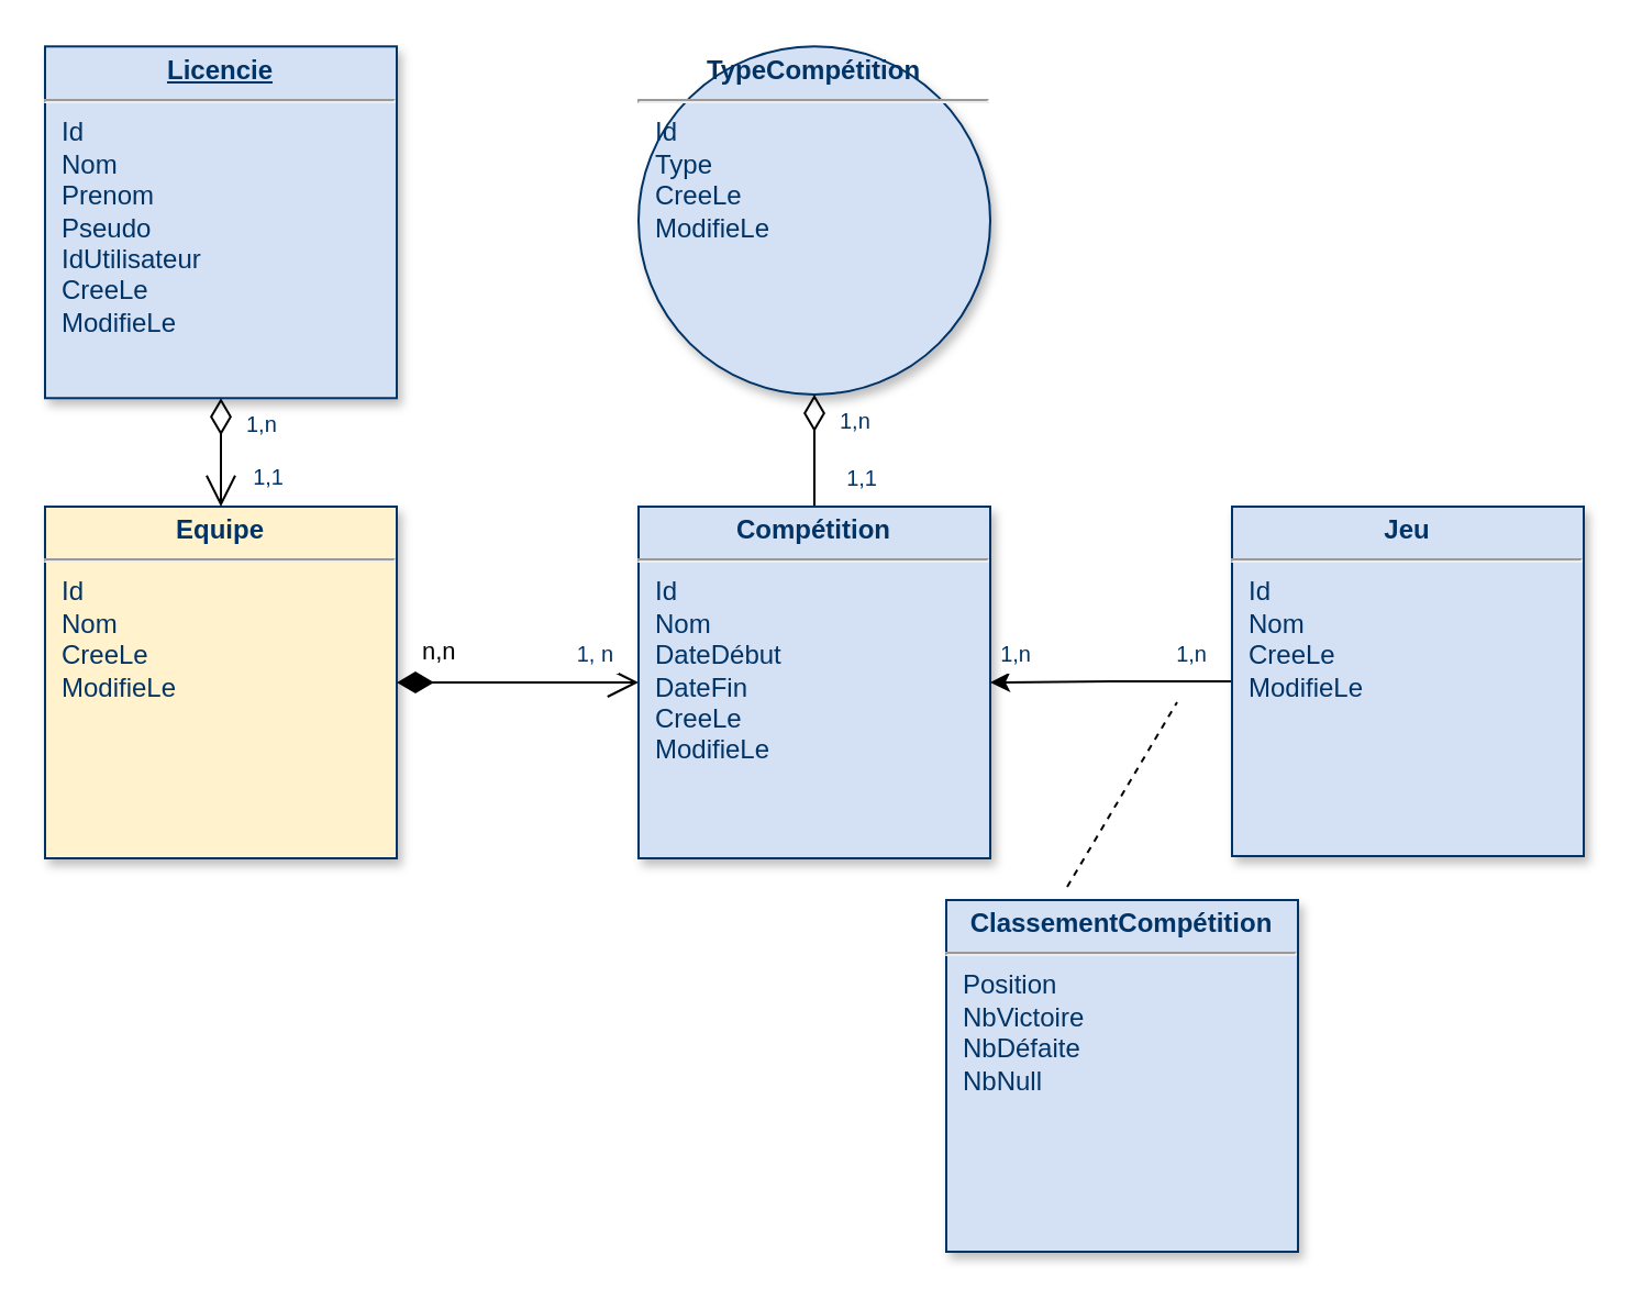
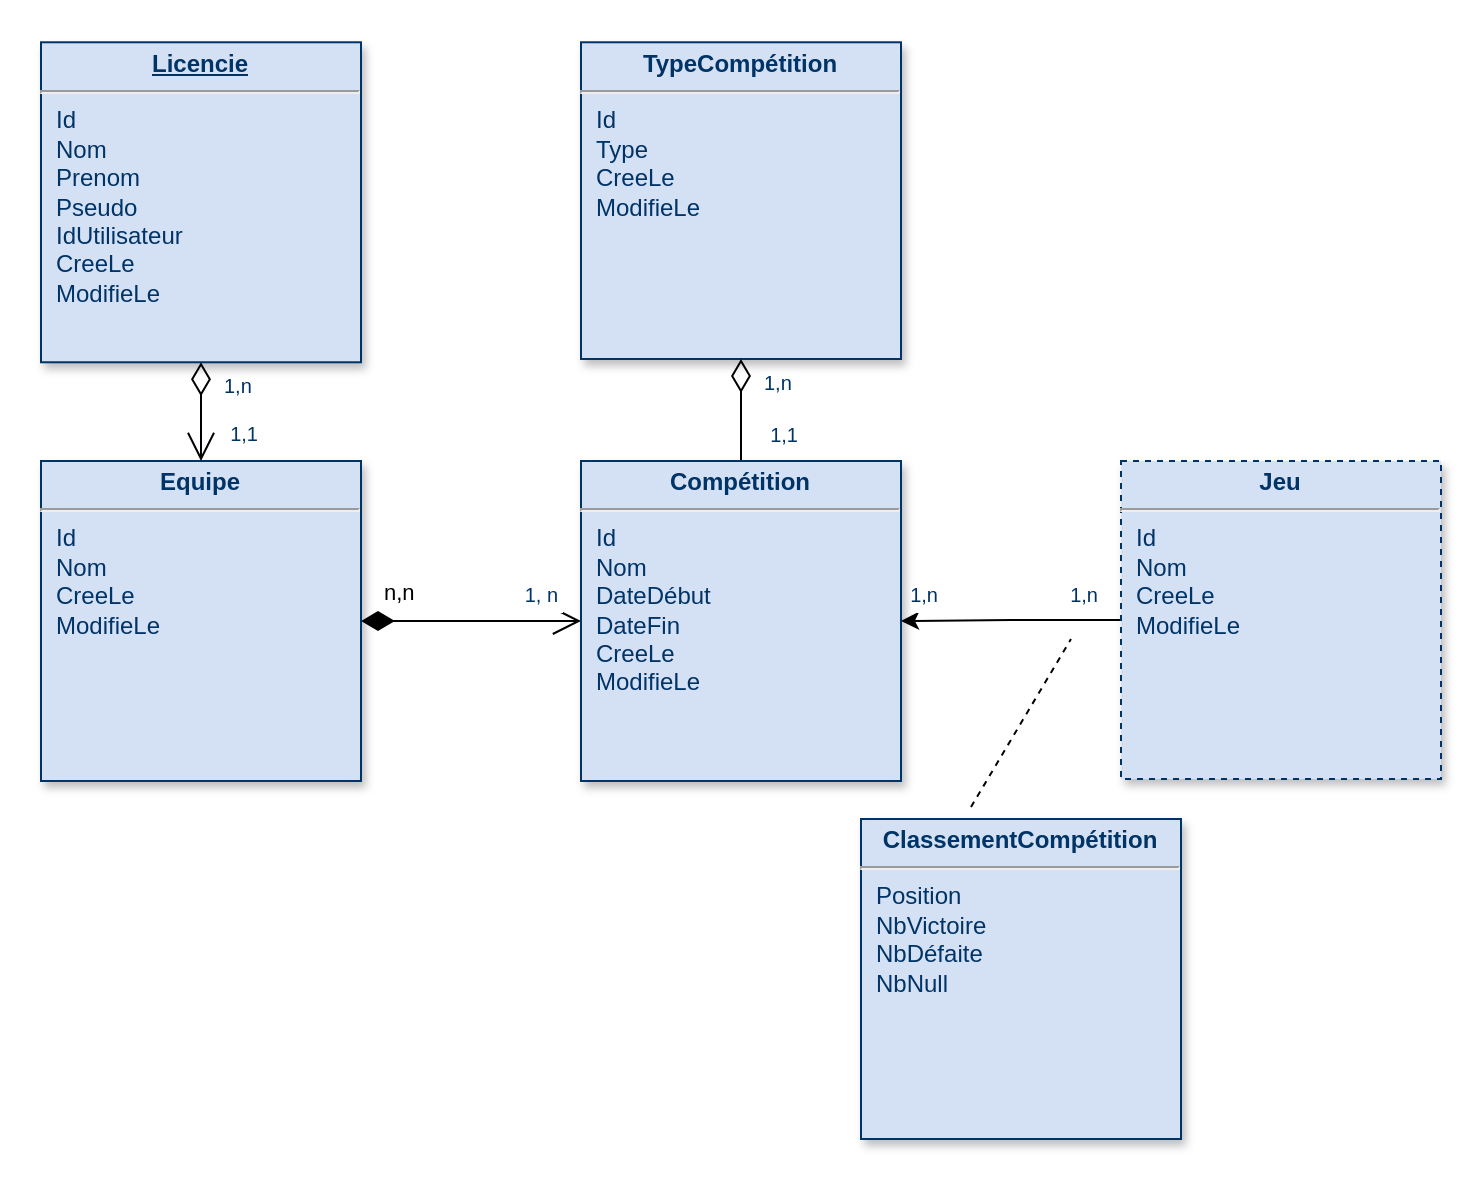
  <mxCell id="0" />
  <mxCell id="1" parent="0" />
- <mxCell id="2" value="&lt;p style=&quot;margin: 4px 0px 0px ; text-align: center&quot;&gt;&lt;strong&gt;TypeCompétition&lt;/strong&gt;&lt;/p&gt;&lt;hr&gt;&lt;p style=&quot;margin: 0px 0px 0px 8px&quot;&gt;Id&lt;/p&gt;&lt;p style=&quot;margin: 0px 0px 0px 8px&quot;&gt;Type&lt;/p&gt;&lt;p style=&quot;margin: 0px 0px 0px 8px&quot;&gt;CreeLe&lt;/p&gt;&lt;p style=&quot;margin: 0px 0px 0px 8px&quot;&gt;ModifieLe&lt;/p&gt;" style="ellipse;verticalAlign=top;align=left;overflow=fill;fontSize=12;fontFamily=Helvetica;html=1;strokeColor=#003366;shadow=1;fillColor=#D4E1F5;fontColor=#003366;" parent="1" vertex="1"><mxGeometry x="290" y="20.64" width="160" height="158.36" as="geometry" /></mxCell>
- <mxCell id="3" value="&lt;p style=&quot;margin: 4px 0px 0px ; text-align: center&quot;&gt;&lt;strong&gt;Equipe&lt;/strong&gt;&lt;/p&gt;&lt;hr&gt;&lt;p style=&quot;margin: 0px 0px 0px 8px&quot;&gt;Id&lt;/p&gt;&lt;p style=&quot;margin: 0px 0px 0px 8px&quot;&gt;Nom&lt;/p&gt;&lt;p style=&quot;margin: 0px 0px 0px 8px&quot;&gt;CreeLe&lt;/p&gt;&lt;p style=&quot;margin: 0px 0px 0px 8px&quot;&gt;ModifieLe&lt;/p&gt;" style="verticalAlign=top;align=left;overflow=fill;fontSize=12;fontFamily=Helvetica;html=1;strokeColor=#003366;shadow=1;fillColor=#fff2cc;fontColor=#003366;" parent="1" vertex="1"><mxGeometry x="20" y="230" width="160" height="160" as="geometry" /></mxCell>
+ <mxCell id="2" value="&lt;p style=&quot;margin: 4px 0px 0px ; text-align: center&quot;&gt;&lt;strong&gt;TypeCompétition&lt;/strong&gt;&lt;/p&gt;&lt;hr&gt;&lt;p style=&quot;margin: 0px 0px 0px 8px&quot;&gt;Id&lt;/p&gt;&lt;p style=&quot;margin: 0px 0px 0px 8px&quot;&gt;Type&lt;/p&gt;&lt;p style=&quot;margin: 0px 0px 0px 8px&quot;&gt;CreeLe&lt;/p&gt;&lt;p style=&quot;margin: 0px 0px 0px 8px&quot;&gt;ModifieLe&lt;/p&gt;" style="verticalAlign=top;align=left;overflow=fill;fontSize=12;fontFamily=Helvetica;html=1;strokeColor=#003366;shadow=1;fillColor=#D4E1F5;fontColor=#003366" parent="1" vertex="1"><mxGeometry x="290" y="20.64" width="160" height="158.36" as="geometry" /></mxCell>
+ <mxCell id="3" value="&lt;p style=&quot;margin: 4px 0px 0px ; text-align: center&quot;&gt;&lt;strong&gt;Equipe&lt;/strong&gt;&lt;/p&gt;&lt;hr&gt;&lt;p style=&quot;margin: 0px 0px 0px 8px&quot;&gt;Id&lt;/p&gt;&lt;p style=&quot;margin: 0px 0px 0px 8px&quot;&gt;Nom&lt;/p&gt;&lt;p style=&quot;margin: 0px 0px 0px 8px&quot;&gt;CreeLe&lt;/p&gt;&lt;p style=&quot;margin: 0px 0px 0px 8px&quot;&gt;ModifieLe&lt;/p&gt;" style="verticalAlign=top;align=left;overflow=fill;fontSize=12;fontFamily=Helvetica;html=1;strokeColor=#003366;shadow=1;fillColor=#D4E1F5;fontColor=#003366" parent="1" vertex="1"><mxGeometry x="20" y="230" width="160" height="160" as="geometry" /></mxCell>
  <mxCell id="4" value="&lt;p style=&quot;margin: 0px ; margin-top: 4px ; text-align: center ; text-decoration: underline&quot;&gt;&lt;strong&gt;Licencie&lt;/strong&gt;&lt;/p&gt;&lt;hr&gt;&lt;p style=&quot;margin: 0px ; margin-left: 8px&quot;&gt;Id&lt;/p&gt;&lt;p style=&quot;margin: 0px ; margin-left: 8px&quot;&gt;Nom&lt;/p&gt;&lt;p style=&quot;margin: 0px ; margin-left: 8px&quot;&gt;Prenom&lt;/p&gt;&lt;p style=&quot;margin: 0px ; margin-left: 8px&quot;&gt;Pseudo&lt;/p&gt;&lt;p style=&quot;margin: 0px ; margin-left: 8px&quot;&gt;IdUtilisateur&lt;/p&gt;&lt;p style=&quot;margin: 0px ; margin-left: 8px&quot;&gt;CreeLe&lt;/p&gt;&lt;p style=&quot;margin: 0px ; margin-left: 8px&quot;&gt;ModifieLe&lt;/p&gt;" style="verticalAlign=top;align=left;overflow=fill;fontSize=12;fontFamily=Helvetica;html=1;strokeColor=#003366;shadow=1;fillColor=#D4E1F5;fontColor=#003366" parent="1" vertex="1"><mxGeometry x="20" y="20.64" width="160" height="160" as="geometry" /></mxCell>
  <mxCell id="5" value="" style="endArrow=open;endSize=12;startArrow=diamondThin;startSize=14;startFill=0;edgeStyle=orthogonalEdgeStyle;" parent="1" source="2" edge="1"><mxGeometry y="160" as="geometry"><mxPoint y="159" as="sourcePoint" x="-20" /><mxPoint x="370" y="279" as="targetPoint" /></mxGeometry></mxCell>
  <mxCell id="6" value="1,n" style="resizable=0;align=left;verticalAlign=top;labelBackgroundColor=#ffffff;fontSize=10;strokeColor=#003366;shadow=1;fillColor=#D4E1F5;fontColor=#003366" parent="5" connectable="0" vertex="1"><mxGeometry x="-1" relative="1" as="geometry"><mxPoint x="10" as="offset" /></mxGeometry></mxCell>
  <mxCell id="7" value="" style="endArrow=open;endSize=12;startArrow=diamondThin;startSize=14;startFill=0;edgeStyle=orthogonalEdgeStyle" parent="1" source="4" target="3" edge="1"><mxGeometry x="620" y="340" as="geometry"><mxPoint x="600" y="339" as="sourcePoint" /><mxPoint x="760" y="339" as="targetPoint" /></mxGeometry></mxCell>
  <mxCell id="8" value="1,n" style="resizable=0;align=left;verticalAlign=top;labelBackgroundColor=#ffffff;fontSize=10;strokeColor=#003366;shadow=1;fillColor=#D4E1F5;fontColor=#003366" parent="7" connectable="0" vertex="1"><mxGeometry x="-1" relative="1" as="geometry"><mxPoint x="10" as="offset" /></mxGeometry></mxCell>
  <mxCell id="9" value="1,1" style="resizable=0;align=right;verticalAlign=top;labelBackgroundColor=#ffffff;fontSize=10;strokeColor=#003366;shadow=1;fillColor=#D4E1F5;fontColor=#003366" parent="7" connectable="0" vertex="1"><mxGeometry x="1" relative="1" as="geometry"><mxPoint x="30" y="-25" as="offset" /></mxGeometry></mxCell>
  <mxCell id="10" value="n,n" style="endArrow=open;endSize=12;startArrow=diamondThin;startSize=14;startFill=1;edgeStyle=orthogonalEdgeStyle;align=left;verticalAlign=bottom;" parent="1" source="3" edge="1"><mxGeometry x="-0.818" y="5.0" relative="1" as="geometry"><mxPoint x="60" y="455" as="sourcePoint" /><mxPoint x="290" y="310" as="targetPoint" /><mxPoint as="offset" /></mxGeometry></mxCell>
  <mxCell id="11" value="1, n" style="resizable=0;align=right;verticalAlign=top;labelBackgroundColor=#ffffff;fontSize=10;strokeColor=#003366;shadow=1;fillColor=#D4E1F5;fontColor=#003366" parent="1" connectable="0" vertex="1"><mxGeometry x="280" y="285" as="geometry" /></mxCell>
  <mxCell id="12" value="&lt;p style=&quot;margin: 4px 0px 0px ; text-align: center&quot;&gt;&lt;strong&gt;Compétition&lt;/strong&gt;&lt;/p&gt;&lt;hr&gt;&lt;p style=&quot;margin: 0px 0px 0px 8px&quot;&gt;Id&lt;/p&gt;&lt;p style=&quot;margin: 0px 0px 0px 8px&quot;&gt;Nom&lt;/p&gt;&lt;p style=&quot;margin: 0px 0px 0px 8px&quot;&gt;DateDébut&lt;/p&gt;&lt;p style=&quot;margin: 0px 0px 0px 8px&quot;&gt;DateFin&lt;/p&gt;&lt;p style=&quot;margin: 0px 0px 0px 8px&quot;&gt;CreeLe&lt;/p&gt;&lt;p style=&quot;margin: 0px 0px 0px 8px&quot;&gt;ModifieLe&lt;/p&gt;" style="verticalAlign=top;align=left;overflow=fill;fontSize=12;fontFamily=Helvetica;html=1;strokeColor=#003366;shadow=1;fillColor=#D4E1F5;fontColor=#003366" parent="1" vertex="1"><mxGeometry x="290" y="230" width="160" height="160" as="geometry" /></mxCell>
  <mxCell id="13" value="1,1" style="resizable=0;align=right;verticalAlign=top;labelBackgroundColor=#ffffff;fontSize=10;strokeColor=#003366;shadow=1;fillColor=#D4E1F5;fontColor=#003366" parent="1" connectable="0" vertex="1"><mxGeometry x="400" y="205" as="geometry" /></mxCell>
  <mxCell id="14" value="" style="edgeStyle=orthogonalEdgeStyle;rounded=0;orthogonalLoop=1;jettySize=auto;html=1;" parent="1" source="15" target="12" edge="1"><mxGeometry relative="1" as="geometry" /></mxCell>
- <mxCell id="15" value="&lt;p style=&quot;margin: 4px 0px 0px ; text-align: center&quot;&gt;&lt;strong&gt;Jeu&lt;/strong&gt;&lt;/p&gt;&lt;hr&gt;&lt;p style=&quot;margin: 0px 0px 0px 8px&quot;&gt;Id&lt;/p&gt;&lt;p style=&quot;margin: 0px 0px 0px 8px&quot;&gt;Nom&lt;/p&gt;&lt;p style=&quot;margin: 0px 0px 0px 8px&quot;&gt;CreeLe&lt;/p&gt;&lt;p style=&quot;margin: 0px 0px 0px 8px&quot;&gt;ModifieLe&lt;/p&gt;" style="verticalAlign=top;align=left;overflow=fill;fontSize=12;fontFamily=Helvetica;html=1;strokeColor=#003366;shadow=1;fillColor=#D4E1F5;fontColor=#003366" parent="1" vertex="1"><mxGeometry x="560" y="230" width="160" height="159" as="geometry" /></mxCell>
+ <mxCell id="15" value="&lt;p style=&quot;margin: 4px 0px 0px ; text-align: center&quot;&gt;&lt;strong&gt;Jeu&lt;/strong&gt;&lt;/p&gt;&lt;hr&gt;&lt;p style=&quot;margin: 0px 0px 0px 8px&quot;&gt;Id&lt;/p&gt;&lt;p style=&quot;margin: 0px 0px 0px 8px&quot;&gt;Nom&lt;/p&gt;&lt;p style=&quot;margin: 0px 0px 0px 8px&quot;&gt;CreeLe&lt;/p&gt;&lt;p style=&quot;margin: 0px 0px 0px 8px&quot;&gt;ModifieLe&lt;/p&gt;" style="verticalAlign=top;align=left;overflow=fill;fontSize=12;fontFamily=Helvetica;html=1;strokeColor=#003366;shadow=1;fillColor=#D4E1F5;fontColor=#003366;dashed=1;" parent="1" vertex="1"><mxGeometry x="560" y="230" width="160" height="159" as="geometry" /></mxCell>
  <mxCell id="16" value="1,n" style="resizable=0;align=right;verticalAlign=top;labelBackgroundColor=#ffffff;fontSize=10;strokeColor=#003366;shadow=1;fillColor=#D4E1F5;fontColor=#003366" parent="1" connectable="0" vertex="1"><mxGeometry x="550" y="285" as="geometry" /></mxCell>
  <mxCell id="17" value="1,n" style="resizable=0;align=right;verticalAlign=top;labelBackgroundColor=#ffffff;fontSize=10;strokeColor=#003366;shadow=1;fillColor=#D4E1F5;fontColor=#003366" parent="1" connectable="0" vertex="1"><mxGeometry x="470" y="285" as="geometry" /></mxCell>
  <mxCell id="18" value="&lt;p style=&quot;margin: 4px 0px 0px ; text-align: center&quot;&gt;&lt;strong&gt;ClassementCompétition&lt;/strong&gt;&lt;/p&gt;&lt;hr&gt;&lt;p style=&quot;margin: 0px 0px 0px 8px&quot;&gt;Position&lt;/p&gt;&lt;p style=&quot;margin: 0px 0px 0px 8px&quot;&gt;NbVictoire&lt;/p&gt;&lt;p style=&quot;margin: 0px 0px 0px 8px&quot;&gt;NbDéfaite&lt;/p&gt;&lt;p style=&quot;margin: 0px 0px 0px 8px&quot;&gt;NbNull&lt;/p&gt;" style="verticalAlign=top;align=left;overflow=fill;fontSize=12;fontFamily=Helvetica;html=1;strokeColor=#003366;shadow=1;fillColor=#D4E1F5;fontColor=#003366" parent="1" vertex="1"><mxGeometry x="430" y="409" width="160" height="160" as="geometry" /></mxCell>
  <mxCell id="19" value="" style="endArrow=none;dashed=1;html=1;" parent="1" edge="1"><mxGeometry width="50" height="50" relative="1" as="geometry"><mxPoint x="485" y="403" as="sourcePoint" /><mxPoint x="535" y="319" as="targetPoint" /></mxGeometry></mxCell>
